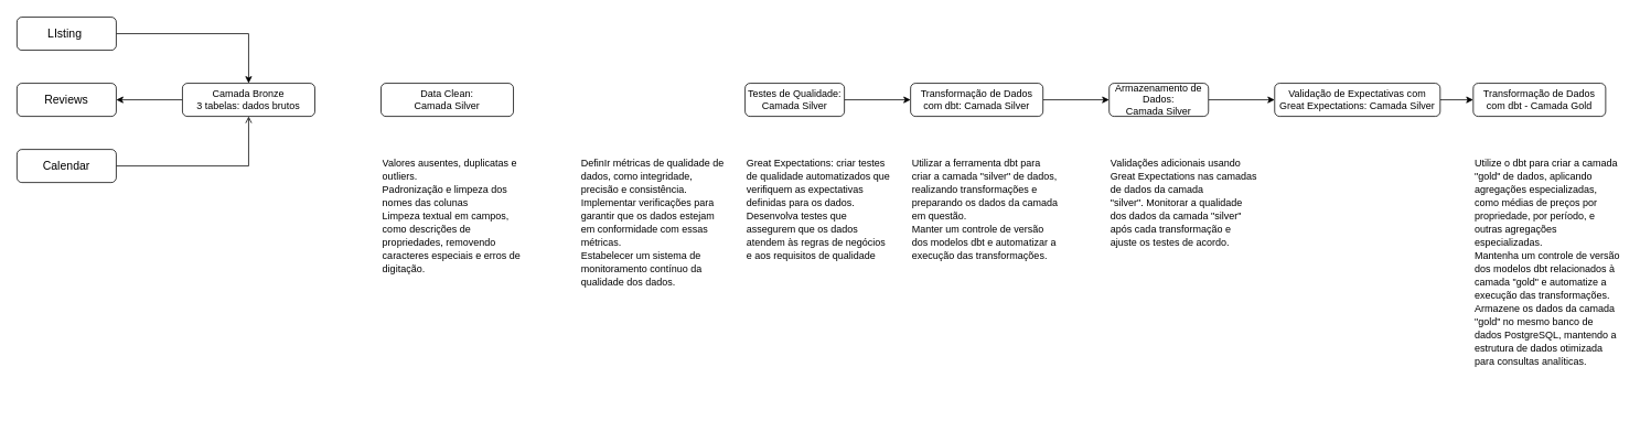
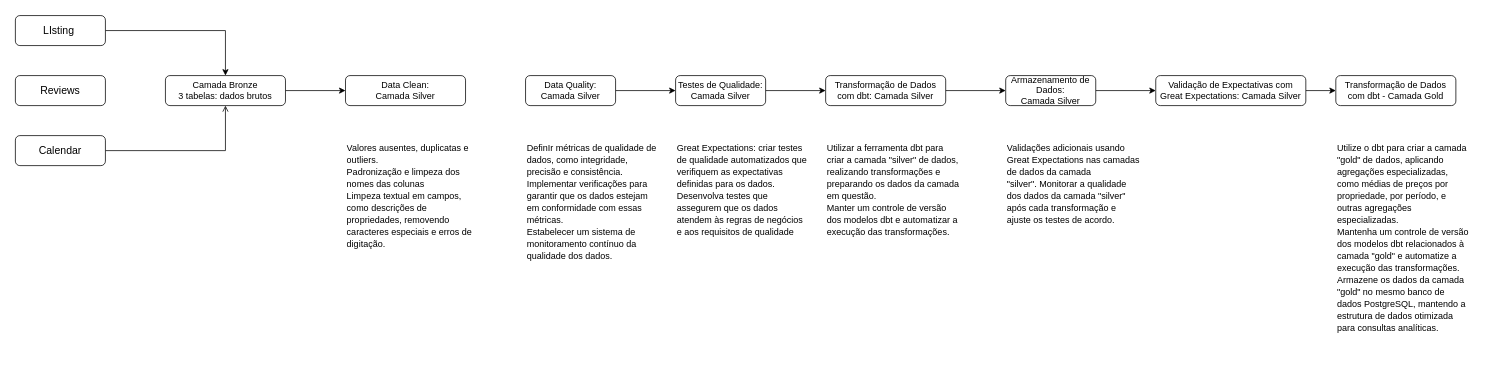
  <mxCell id="0" />
  <mxCell id="1" parent="0" />
  <mxCell id="2" style="edgeStyle=orthogonalEdgeStyle;rounded=0;orthogonalLoop=1;jettySize=auto;html=1;entryX=0.5;entryY=0;entryDx=0;entryDy=0;" parent="1" source="3" edge="1" target="8"><mxGeometry relative="1" as="geometry"><mxPoint x="290" y="130" as="targetPoint" /></mxGeometry></mxCell>
  <mxCell id="3" value="&lt;font style=&quot;font-size: 14px;&quot;&gt;LIsting&amp;nbsp;&lt;/font&gt;" style="rounded=1;whiteSpace=wrap;html=1;" parent="1" vertex="1"><mxGeometry x="20" y="20" width="120" height="40" as="geometry" /></mxCell>
  <mxCell id="4" value="&lt;font style=&quot;font-size: 14px;&quot;&gt;Reviews&lt;/font&gt;" style="rounded=1;whiteSpace=wrap;html=1;" parent="1" vertex="1"><mxGeometry x="20" y="100" width="120" height="40" as="geometry" /></mxCell>
  <mxCell id="5" style="edgeStyle=orthogonalEdgeStyle;rounded=0;orthogonalLoop=1;jettySize=auto;html=1;entryX=0.5;entryY=1;entryDx=0;entryDy=0;endArrow=open;" parent="1" source="6" edge="1" target="8"><mxGeometry relative="1" as="geometry"><mxPoint x="290" y="130" as="targetPoint" /></mxGeometry></mxCell>
  <mxCell id="6" value="&lt;font style=&quot;font-size: 14px;&quot;&gt;Calendar&lt;/font&gt;" style="rounded=1;whiteSpace=wrap;html=1;" parent="1" vertex="1"><mxGeometry x="20" y="180" width="120" height="40" as="geometry" /></mxCell>
- <mxCell id="7" value="" style="edgeStyle=orthogonalEdgeStyle;rounded=0;orthogonalLoop=1;jettySize=auto;html=1;" parent="1" source="8" target="4" edge="1"><mxGeometry relative="1" as="geometry" /></mxCell>
+ <mxCell id="7" value="" style="edgeStyle=orthogonalEdgeStyle;rounded=0;orthogonalLoop=1;jettySize=auto;html=1;" parent="1" source="8" target="9" edge="1"><mxGeometry relative="1" as="geometry" /></mxCell>
  <mxCell id="8" value="Camada Bronze&lt;br&gt;3 tabelas: dados brutos" style="rounded=1;whiteSpace=wrap;html=1;" parent="1" vertex="1"><mxGeometry x="220" y="100" width="160" height="40" as="geometry" /></mxCell>
  <mxCell id="9" value="Data Clean:&lt;div&gt;Camada Silver&lt;/div&gt;" style="rounded=1;whiteSpace=wrap;html=1;" parent="1" vertex="1"><mxGeometry x="460" y="100" width="160" height="40" as="geometry" /></mxCell>
+ <mxCell id="10" value="" style="edgeStyle=orthogonalEdgeStyle;rounded=0;orthogonalLoop=1;jettySize=auto;html=1;" parent="1" source="11" target="15" edge="1"><mxGeometry relative="1" as="geometry" /></mxCell>
+ <mxCell id="11" value="Data Quality:&lt;div&gt;Camada Silver&lt;/div&gt;" style="rounded=1;whiteSpace=wrap;html=1;" parent="1" vertex="1"><mxGeometry x="700" y="100" width="120" height="40" as="geometry" /></mxCell>
  <mxCell id="12" value="&lt;h1 style=&quot;margin-top: 0px; line-height: 50%;&quot;&gt;&lt;font style=&quot;font-size: 12px; font-weight: normal;&quot;&gt;Valores ausentes, duplicatas e outliers.&lt;br&gt;&lt;/font&gt;&lt;span style=&quot;background-color: initial; font-size: 12px; font-weight: normal;&quot;&gt;Padronização e limpeza dos nomes das colunas&lt;br&gt;&lt;/span&gt;&lt;span style=&quot;background-color: initial; font-size: 12px; font-weight: normal;&quot;&gt;Limpeza textual em campos, como descrições de propriedades, removendo caracteres especiais e erros de digitação.&lt;/span&gt;&lt;/h1&gt;" style="text;html=1;whiteSpace=wrap;overflow=hidden;rounded=0;" parent="1" vertex="1"><mxGeometry x="460" y="180" width="180" height="160" as="geometry" /></mxCell>
  <mxCell id="13" value="&lt;h1 style=&quot;margin-top: 0px; line-height: 50%;&quot;&gt;&lt;span style=&quot;font-size: 12px; font-weight: 400;&quot;&gt;DefinIr métricas de qualidade de dados, como integridade, precisão e consistência.&amp;nbsp;&lt;br&gt;&lt;/span&gt;&lt;span style=&quot;font-size: 12px; font-weight: 400; background-color: initial;&quot;&gt;Implementar verificações para garantir que os dados estejam em conformidade com essas métricas.&lt;br&gt;&lt;/span&gt;&lt;span style=&quot;font-size: 12px; font-weight: 400; background-color: initial;&quot;&gt;Estabelecer um sistema de monitoramento contínuo da qualidade dos dados.&lt;/span&gt;&lt;/h1&gt;" style="text;html=1;whiteSpace=wrap;overflow=hidden;rounded=0;" parent="1" vertex="1"><mxGeometry x="700" y="180" width="180" height="180" as="geometry" /></mxCell>
  <mxCell id="14" value="" style="edgeStyle=orthogonalEdgeStyle;rounded=0;orthogonalLoop=1;jettySize=auto;html=1;" parent="1" source="15" target="18" edge="1"><mxGeometry relative="1" as="geometry" /></mxCell>
  <mxCell id="15" value="Testes de Qualidade:&lt;div&gt;Camada Silver&lt;/div&gt;" style="rounded=1;whiteSpace=wrap;html=1;" parent="1" vertex="1"><mxGeometry x="900" y="100" width="120" height="40" as="geometry" /></mxCell>
  <mxCell id="16" value="&lt;h1 style=&quot;margin-top: 0px; line-height: 50%;&quot;&gt;&lt;span style=&quot;font-size: 12px; font-weight: 400;&quot;&gt;Great Expectations: criar testes de qualidade automatizados que verifiquem as expectativas definidas para os dados.&amp;nbsp;&lt;br&gt;&lt;/span&gt;&lt;span style=&quot;font-size: 12px; font-weight: 400; background-color: initial;&quot;&gt;Desenvolva testes que assegurem que os dados atendem às regras de negócios e aos requisitos de qualidade&lt;/span&gt;&lt;/h1&gt;" style="text;html=1;whiteSpace=wrap;overflow=hidden;rounded=0;" parent="1" vertex="1"><mxGeometry x="900" y="180" width="180" height="140" as="geometry" /></mxCell>
  <mxCell id="17" value="" style="edgeStyle=orthogonalEdgeStyle;rounded=0;orthogonalLoop=1;jettySize=auto;html=1;" parent="1" source="18" target="21" edge="1"><mxGeometry relative="1" as="geometry" /></mxCell>
  <mxCell id="18" value="&lt;div&gt;Transformação de Dados com dbt: Camada Silver&lt;/div&gt;" style="rounded=1;whiteSpace=wrap;html=1;" parent="1" vertex="1"><mxGeometry x="1100" y="100" width="160" height="40" as="geometry" /></mxCell>
  <mxCell id="19" value="&lt;h1 style=&quot;margin-top: 0px; line-height: 50%;&quot;&gt;&lt;span style=&quot;font-size: 12px; font-weight: 400;&quot;&gt;Utilizar a ferramenta dbt para criar a camada &quot;silver&quot; de dados, realizando transformações e preparando os dados da camada em questão.&lt;br&gt;&lt;/span&gt;&lt;span style=&quot;font-size: 12px; font-weight: 400; background-color: initial;&quot;&gt;Manter um controle de versão dos modelos dbt e automatizar a execução das transformações.&lt;/span&gt;&lt;/h1&gt;" style="text;html=1;whiteSpace=wrap;overflow=hidden;rounded=0;" parent="1" vertex="1"><mxGeometry x="1100" y="180" width="180" height="160" as="geometry" /></mxCell>
  <mxCell id="20" value="" style="edgeStyle=orthogonalEdgeStyle;rounded=0;orthogonalLoop=1;jettySize=auto;html=1;" parent="1" source="21" target="23" edge="1"><mxGeometry relative="1" as="geometry" /></mxCell>
  <mxCell id="21" value="Armazenamento de Dados: &lt;br&gt;Camada Silver" style="rounded=1;whiteSpace=wrap;html=1;" parent="1" vertex="1"><mxGeometry x="1340" y="100" width="120" height="40" as="geometry" /></mxCell>
  <mxCell id="22" value="" style="edgeStyle=orthogonalEdgeStyle;rounded=0;orthogonalLoop=1;jettySize=auto;html=1;" parent="1" source="23" target="25" edge="1"><mxGeometry relative="1" as="geometry" /></mxCell>
  <mxCell id="23" value="Validação de Expectativas com Great Expectations: Camada Silver" style="rounded=1;whiteSpace=wrap;html=1;" parent="1" vertex="1"><mxGeometry x="1540" y="100" width="200" height="40" as="geometry" /></mxCell>
  <mxCell id="24" value="&lt;h1 style=&quot;margin-top: 0px; line-height: 50%;&quot;&gt;&lt;span style=&quot;font-size: 12px; font-weight: 400;&quot;&gt;Validações adicionais usando Great Expectations nas camadas de dados da camada &quot;silver&quot;.&amp;nbsp;&lt;/span&gt;&lt;span style=&quot;font-size: 12px; font-weight: 400; background-color: initial;&quot;&gt;Monitorar a qualidade dos dados da camada &quot;silver&quot; após cada transformação e ajuste os testes de acordo.&lt;/span&gt;&lt;/h1&gt;" style="text;html=1;whiteSpace=wrap;overflow=hidden;rounded=0;" parent="1" vertex="1"><mxGeometry x="1340" y="180" width="180" height="160" as="geometry" /></mxCell>
  <mxCell id="25" value="Transformação de Dados com dbt - Camada Gold" style="rounded=1;whiteSpace=wrap;html=1;" parent="1" vertex="1"><mxGeometry x="1780" y="100" width="160" height="40" as="geometry" /></mxCell>
  <mxCell id="26" value="&lt;h1 style=&quot;margin-top: 0px; line-height: 50%;&quot;&gt;&lt;span style=&quot;font-size: 12px; font-weight: 400;&quot;&gt;Utilize o dbt para criar a camada &quot;gold&quot; de dados, aplicando agregações especializadas, como médias de preços por propriedade, por período, e outras agregações especializadas.&lt;br&gt;&lt;/span&gt;&lt;span style=&quot;font-size: 12px; font-weight: 400; background-color: initial;&quot;&gt;Mantenha um controle de versão dos modelos dbt relacionados à camada &quot;gold&quot; e automatize a execução das transformações.&amp;nbsp;&lt;br&gt;&lt;/span&gt;&lt;span style=&quot;font-size: 12px; font-weight: 400; background-color: initial;&quot;&gt;Armazene os dados da camada &quot;gold&quot; no mesmo banco de dados PostgreSQL, mantendo a estrutura de dados otimizada para consultas analíticas.&lt;/span&gt;&lt;/h1&gt;" style="text;html=1;whiteSpace=wrap;overflow=hidden;rounded=0;" parent="1" vertex="1"><mxGeometry x="1780" y="180" width="180" height="320" as="geometry" /></mxCell>
